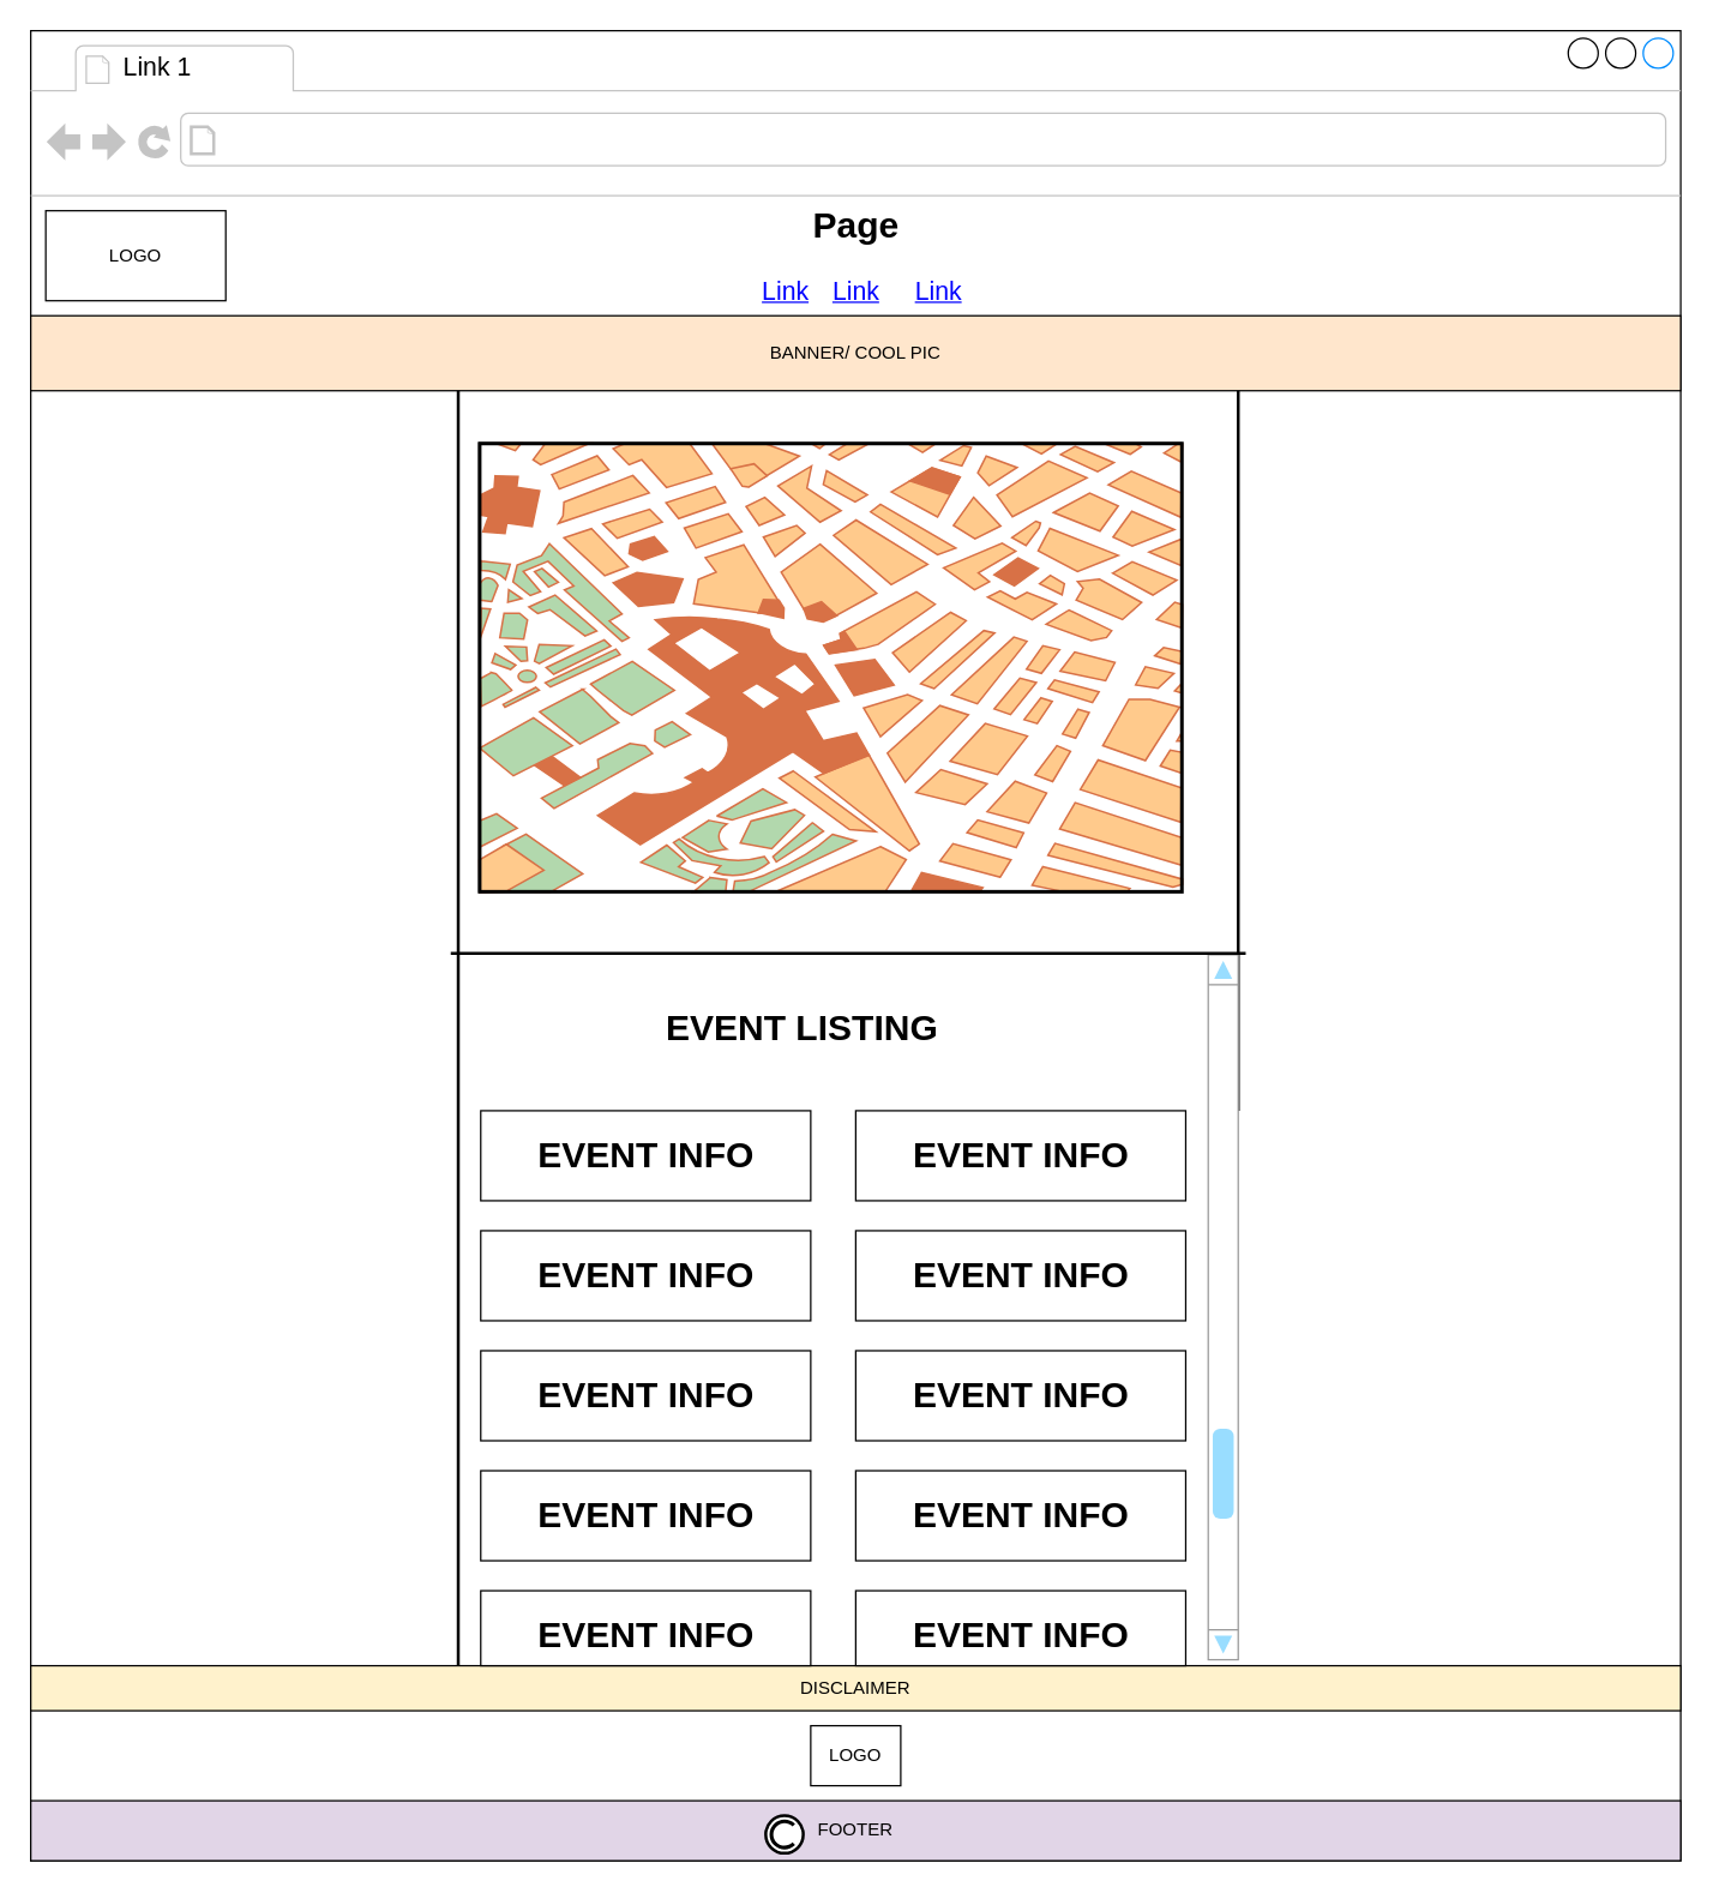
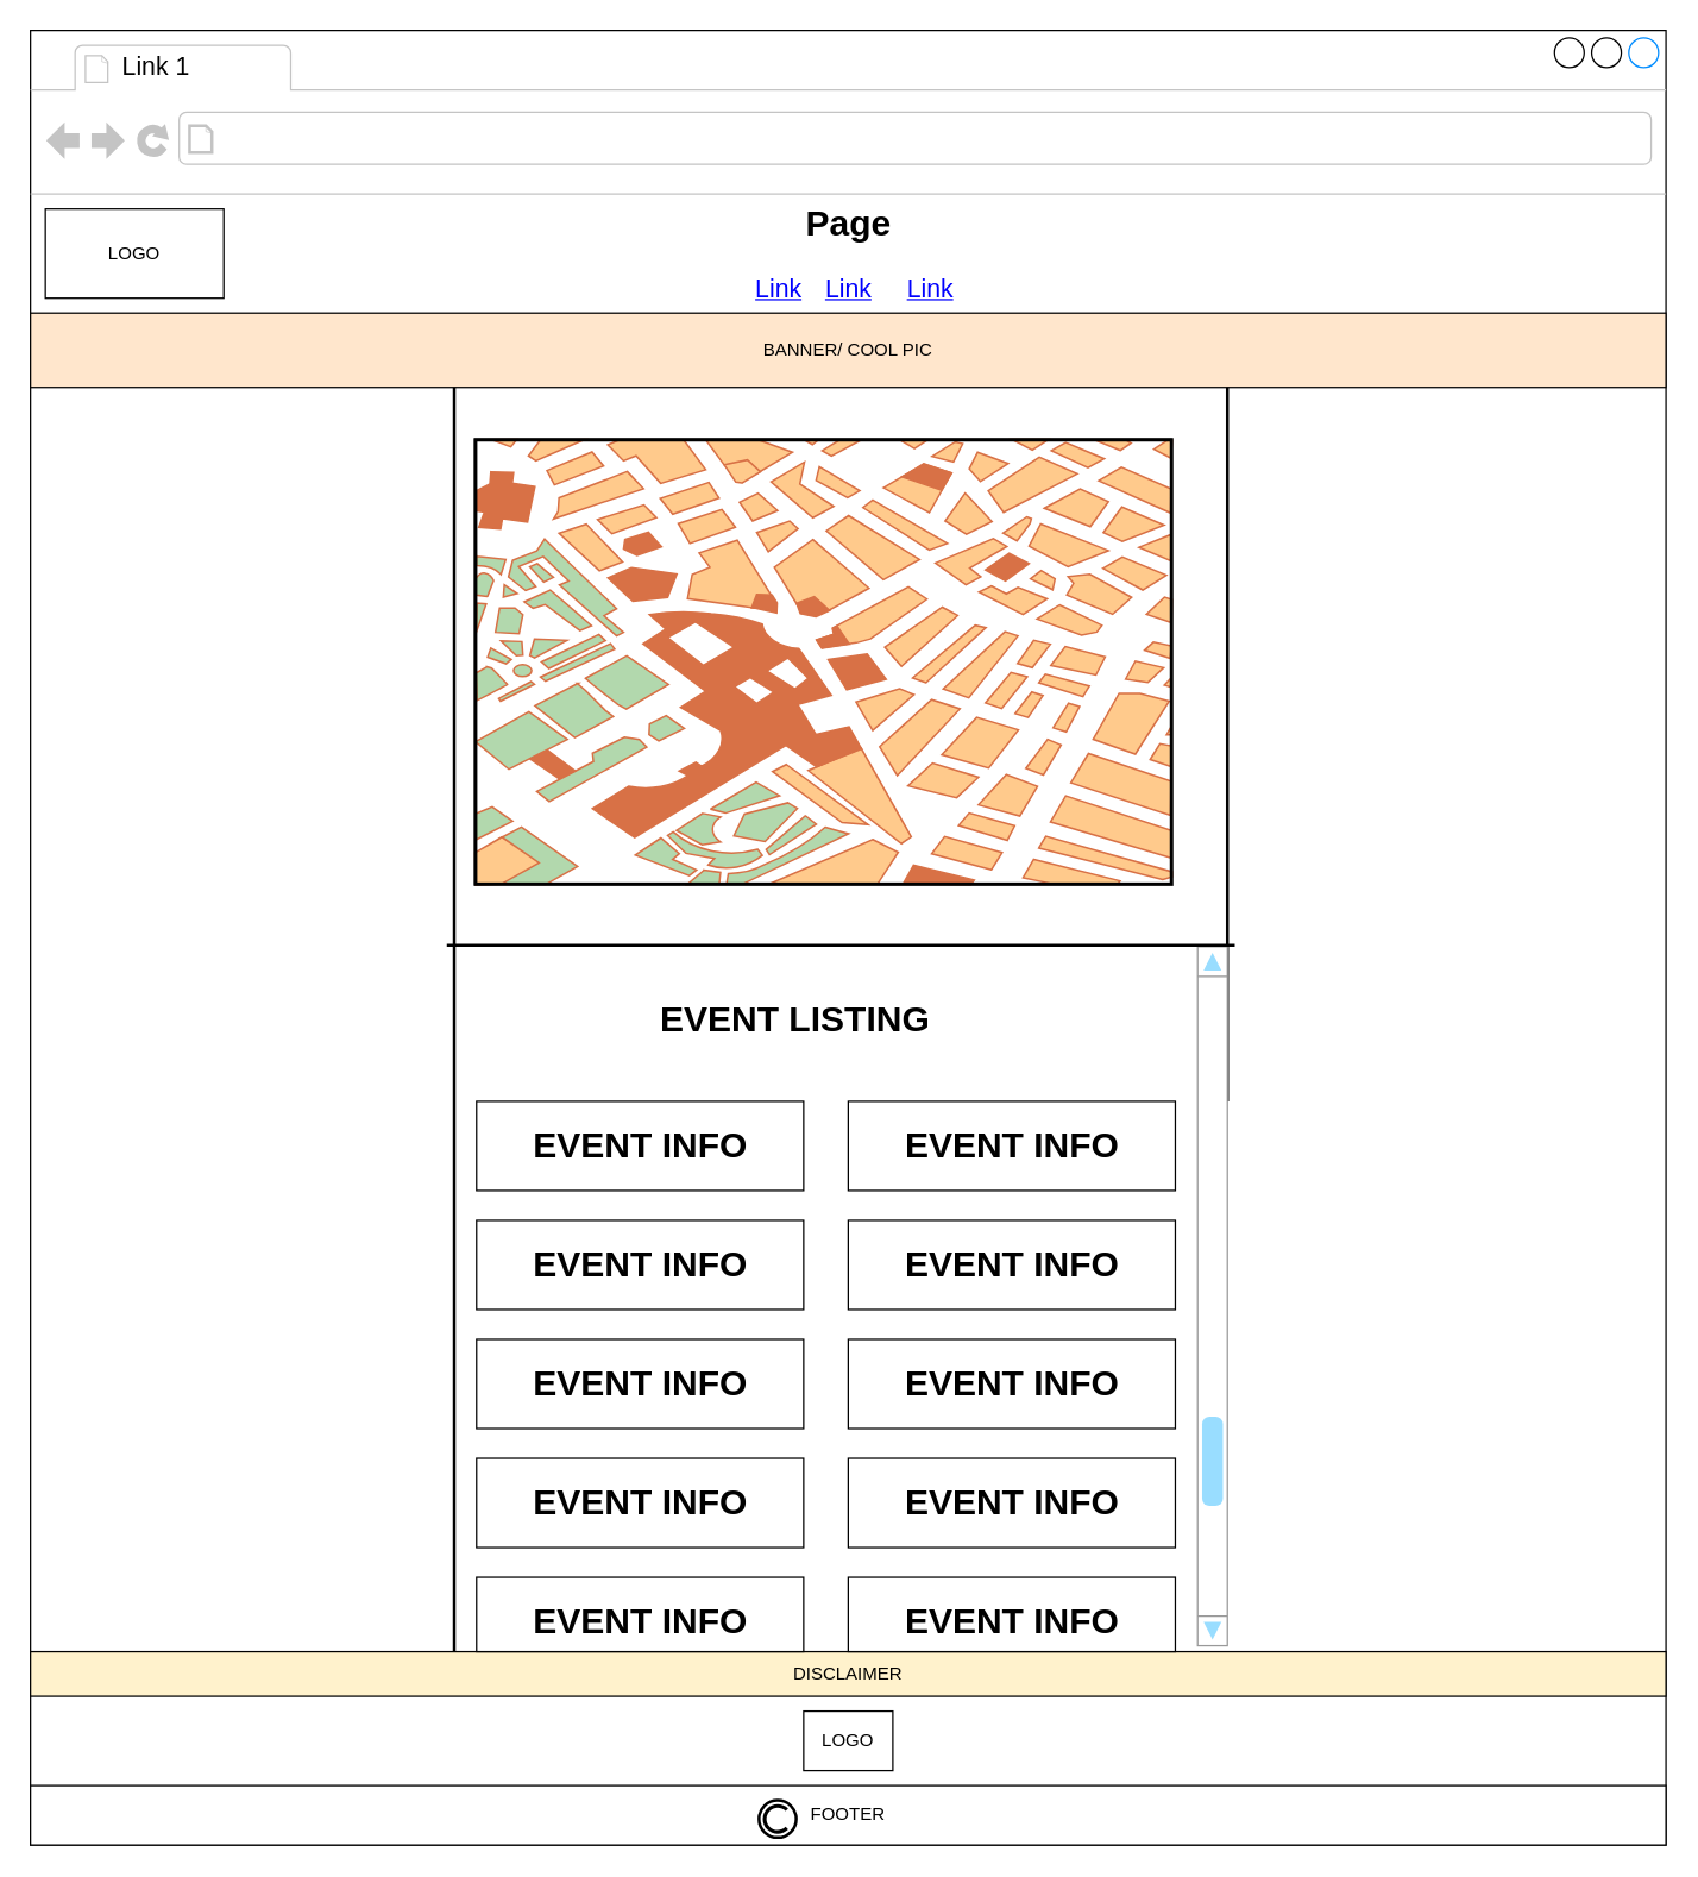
  <mxCell id="0" />
  <mxCell id="1" parent="0" />
  <mxCell id="2" value="" style="strokeWidth=1;shadow=0;dashed=0;align=center;html=1;shape=mxgraph.mockup.containers.browserWindow;rSize=0;strokeColor2=#008cff;strokeColor3=#c4c4c4;mainText=,;recursiveResize=0;comic=0;" parent="1" vertex="1"><mxGeometry width="1100" height="1220" as="geometry" x="20" y="20" /></mxCell>
  <mxCell id="3" value="Link 1" style="strokeWidth=1;shadow=0;dashed=0;align=center;html=1;shape=mxgraph.mockup.containers.anchor;fontSize=17;align=left;" parent="2" vertex="1"><mxGeometry x="60" y="12" width="110" height="26" as="geometry" /></mxCell>
  <mxCell id="4" value="LOGO" style="whiteSpace=wrap;html=1;comic=0;" parent="2" vertex="1"><mxGeometry x="10" y="120" width="120" height="60" as="geometry" /></mxCell>
  <mxCell id="5" value="BANNER/ COOL PIC" style="whiteSpace=wrap;html=1;comic=0;fillColor=#ffe6cc;" parent="2" vertex="1"><mxGeometry y="190" width="1100" height="50" as="geometry" /></mxCell>
  <mxCell id="6" value="LOGO" style="whiteSpace=wrap;html=1;comic=0;" parent="2" vertex="1"><mxGeometry x="520" y="1130" width="60" height="40" as="geometry" /></mxCell>
  <mxCell id="7" value="" style="verticalLabelPosition=bottom;shadow=0;dashed=0;align=center;html=1;verticalAlign=top;strokeWidth=1;shape=mxgraph.mockup.misc.map;" parent="2" vertex="1"><mxGeometry x="299" y="275" width="470" height="300" as="geometry" /></mxCell>
- <mxCell id="8" value="FOOTER" style="whiteSpace=wrap;html=1;comic=0;fillColor=#e1d5e7;" parent="2" vertex="1"><mxGeometry y="1180" width="1100" height="40" as="geometry" /></mxCell>
+ <mxCell id="8" value="FOOTER" style="whiteSpace=wrap;html=1;comic=0;" parent="2" vertex="1"><mxGeometry y="1180" width="1100" height="40" as="geometry" /></mxCell>
  <mxCell id="9" value="DISCLAIMER" style="whiteSpace=wrap;html=1;comic=0;fillColor=#fff2cc;" parent="2" vertex="1"><mxGeometry y="1090" width="1100" height="30" as="geometry" /></mxCell>
  <mxCell id="10" value="" style="rounded=0;whiteSpace=wrap;html=1;" vertex="1" parent="2"><mxGeometry x="300" y="720" width="220" height="60" as="geometry" /></mxCell>
  <mxCell id="11" value="" style="rounded=0;whiteSpace=wrap;html=1;" vertex="1" parent="2"><mxGeometry x="300" y="800" width="220" height="60" as="geometry" /></mxCell>
  <mxCell id="12" value="" style="rounded=0;whiteSpace=wrap;html=1;" vertex="1" parent="2"><mxGeometry x="300" y="880" width="220" height="60" as="geometry" /></mxCell>
  <mxCell id="13" value="" style="rounded=0;whiteSpace=wrap;html=1;" vertex="1" parent="2"><mxGeometry x="300" y="960" width="220" height="60" as="geometry" /></mxCell>
  <mxCell id="14" value="" style="rounded=0;whiteSpace=wrap;html=1;" vertex="1" parent="2"><mxGeometry x="300" y="1040" width="220" height="50" as="geometry" /></mxCell>
  <mxCell id="15" value="" style="rounded=0;whiteSpace=wrap;html=1;" vertex="1" parent="2"><mxGeometry x="550" y="720" width="220" height="60" as="geometry" /></mxCell>
  <mxCell id="16" value="" style="rounded=0;whiteSpace=wrap;html=1;" vertex="1" parent="2"><mxGeometry x="550" y="800" width="220" height="60" as="geometry" /></mxCell>
  <mxCell id="17" value="" style="rounded=0;whiteSpace=wrap;html=1;" vertex="1" parent="2"><mxGeometry x="550" y="880" width="220" height="60" as="geometry" /></mxCell>
  <mxCell id="18" value="" style="rounded=0;whiteSpace=wrap;html=1;" vertex="1" parent="2"><mxGeometry x="550" y="960" width="220" height="60" as="geometry" /></mxCell>
  <mxCell id="19" value="" style="rounded=0;whiteSpace=wrap;html=1;" vertex="1" parent="2"><mxGeometry x="550" y="1040" width="220" height="50" as="geometry" /></mxCell>
  <mxCell id="20" value="EVENT LISTING" style="text;strokeColor=none;fillColor=none;html=1;fontSize=24;fontStyle=1;verticalAlign=middle;align=center;" vertex="1" parent="2"><mxGeometry x="464" y="645" width="100" height="40" as="geometry" /></mxCell>
  <mxCell id="21" value="EVENT INFO" style="text;strokeColor=none;fillColor=none;html=1;fontSize=24;fontStyle=1;verticalAlign=middle;align=center;" vertex="1" parent="2"><mxGeometry x="610" y="810" width="100" height="40" as="geometry" /></mxCell>
  <mxCell id="22" value="EVENT INFO" style="text;strokeColor=none;fillColor=none;html=1;fontSize=24;fontStyle=1;verticalAlign=middle;align=center;" vertex="1" parent="2"><mxGeometry x="610" y="890" width="100" height="40" as="geometry" /></mxCell>
  <mxCell id="23" value="EVENT INFO" style="text;strokeColor=none;fillColor=none;html=1;fontSize=24;fontStyle=1;verticalAlign=middle;align=center;" vertex="1" parent="2"><mxGeometry x="610" y="970" width="100" height="40" as="geometry" /></mxCell>
  <mxCell id="24" value="EVENT INFO" style="text;strokeColor=none;fillColor=none;html=1;fontSize=24;fontStyle=1;verticalAlign=middle;align=center;" vertex="1" parent="2"><mxGeometry x="610" y="1050" width="100" height="40" as="geometry" /></mxCell>
  <mxCell id="25" value="EVENT INFO" style="text;strokeColor=none;fillColor=none;html=1;fontSize=24;fontStyle=1;verticalAlign=middle;align=center;" vertex="1" parent="2"><mxGeometry x="360" y="1050" width="100" height="40" as="geometry" /></mxCell>
  <mxCell id="26" value="EVENT INFO" style="text;strokeColor=none;fillColor=none;html=1;fontSize=24;fontStyle=1;verticalAlign=middle;align=center;" vertex="1" parent="2"><mxGeometry x="360" y="970" width="100" height="40" as="geometry" /></mxCell>
  <mxCell id="27" value="EVENT INFO" style="text;strokeColor=none;fillColor=none;html=1;fontSize=24;fontStyle=1;verticalAlign=middle;align=center;" vertex="1" parent="2"><mxGeometry x="360" y="890" width="100" height="40" as="geometry" /></mxCell>
  <mxCell id="28" value="EVENT INFO" style="text;strokeColor=none;fillColor=none;html=1;fontSize=24;fontStyle=1;verticalAlign=middle;align=center;" vertex="1" parent="2"><mxGeometry x="360" y="810" width="100" height="40" as="geometry" /></mxCell>
  <mxCell id="29" value="" style="verticalLabelPosition=bottom;shadow=0;dashed=0;verticalAlign=top;strokeWidth=2;html=1;shape=mxgraph.mockup.misc.copyrightIcon;comic=0;" parent="1" vertex="1"><mxGeometry x="510" y="1210" width="25" height="25" as="geometry" /></mxCell>
  <mxCell id="30" value="Page" style="text;strokeColor=none;fillColor=none;html=1;fontSize=24;fontStyle=1;verticalAlign=middle;align=center;comic=0;" parent="1" vertex="1"><mxGeometry x="520" y="130" width="100" height="40" as="geometry" /></mxCell>
  <mxCell id="31" value="Link" style="shape=rectangle;strokeColor=none;fillColor=none;linkText=;fontSize=17;fontColor=#0000ff;fontStyle=4;html=1;align=center;" parent="1" vertex="1"><mxGeometry x="495" y="180" width="150" height="30" as="geometry" /></mxCell>
  <mxCell id="32" value="Link" style="shape=rectangle;strokeColor=none;fillColor=none;linkText=;fontSize=17;fontColor=#0000ff;fontStyle=4;html=1;align=center;" parent="1" vertex="1"><mxGeometry x="447.5" y="180" width="150" height="30" as="geometry" /></mxCell>
  <mxCell id="33" value="Link" style="shape=rectangle;strokeColor=none;fillColor=none;linkText=;fontSize=17;fontColor=#0000ff;fontStyle=4;html=1;align=center;" parent="1" vertex="1"><mxGeometry x="550" y="180" width="150" height="30" as="geometry" /></mxCell>
  <mxCell id="34" value="" style="line;strokeWidth=2;direction=south;html=1;" parent="1" vertex="1"><mxGeometry x="300" y="260" width="10" height="850" as="geometry" /></mxCell>
  <mxCell id="35" value="" style="line;strokeWidth=2;direction=south;html=1;" parent="1" vertex="1"><mxGeometry x="820" y="260" width="10" height="480" as="geometry" /></mxCell>
  <mxCell id="36" value="" style="verticalLabelPosition=bottom;shadow=0;dashed=0;align=center;html=1;verticalAlign=top;strokeWidth=1;shape=mxgraph.mockup.navigation.scrollBar;strokeColor=#999999;barPos=20;fillColor2=#99ddff;strokeColor2=none;direction=north;" parent="1" vertex="1"><mxGeometry x="805" y="636" width="20" height="470" as="geometry" /></mxCell>
  <mxCell id="37" value="" style="line;strokeWidth=2;html=1;" vertex="1" parent="1"><mxGeometry x="300" y="630" width="530" height="10" as="geometry" /></mxCell>
  <mxCell id="38" value="EVENT INFO" style="text;strokeColor=none;fillColor=none;html=1;fontSize=24;fontStyle=1;verticalAlign=middle;align=center;" vertex="1" parent="1"><mxGeometry x="380" y="750" width="100" height="40" as="geometry" /></mxCell>
  <mxCell id="39" value="EVENT INFO" style="text;strokeColor=none;fillColor=none;html=1;fontSize=24;fontStyle=1;verticalAlign=middle;align=center;" vertex="1" parent="1"><mxGeometry x="630" y="750" width="100" height="40" as="geometry" /></mxCell>
